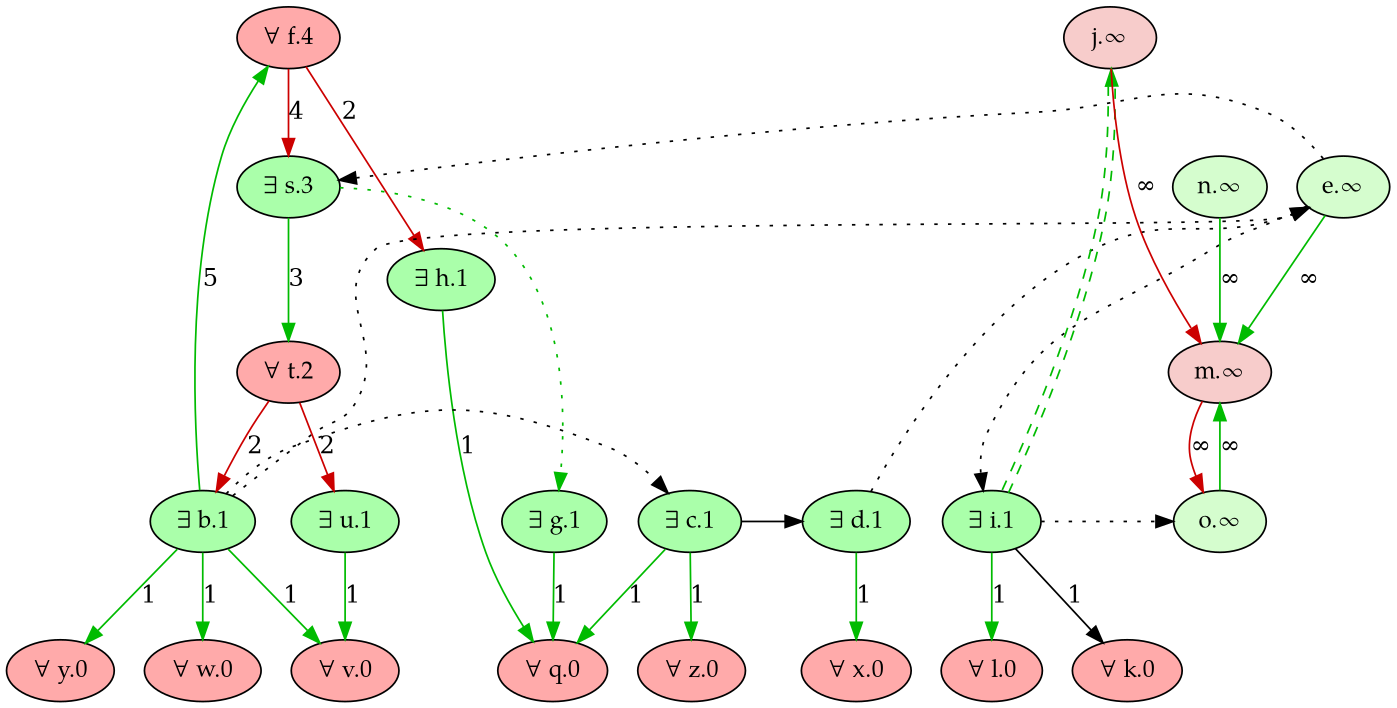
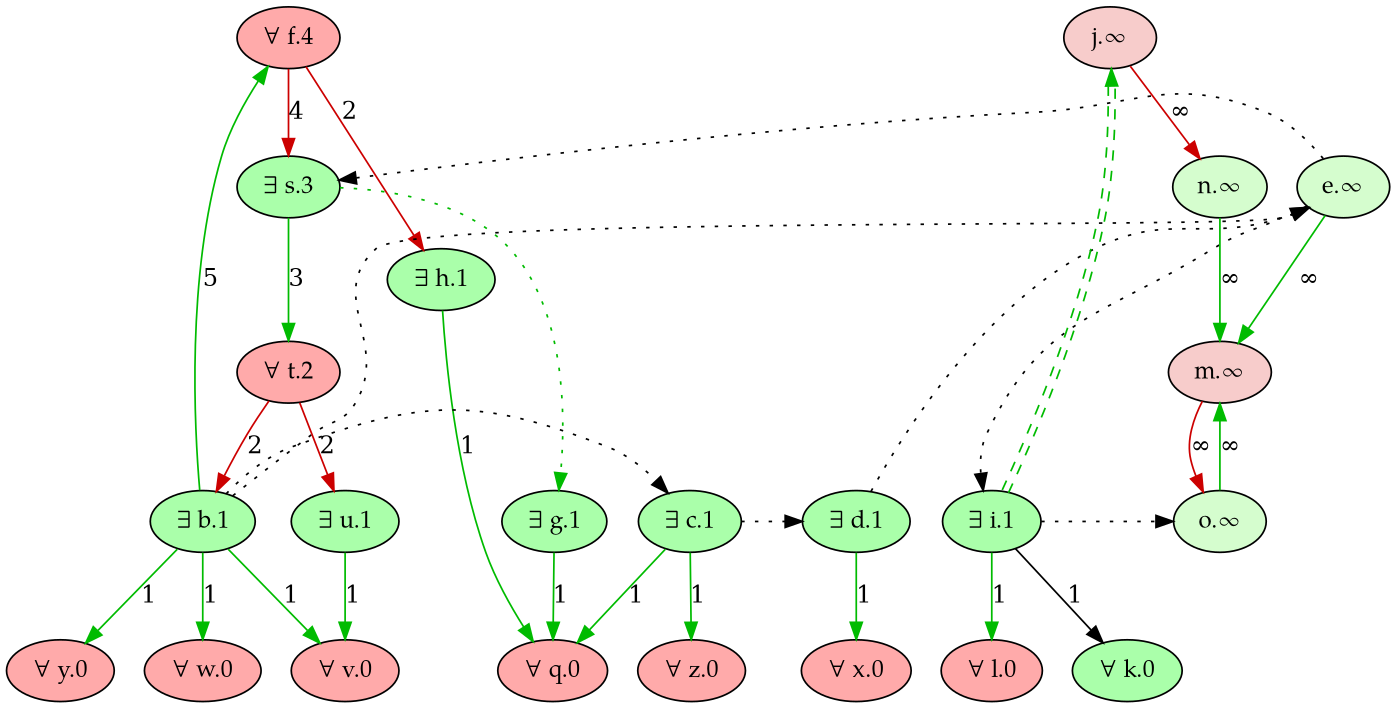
  digraph {
    rankdir=TB
    node [fillcolor="#FFAAAA" fontname=Palatino style=filled]
    edge [color="#00BB00" dir=forward style=solid]
    n1 [label="∀ v.0"]
    n2 [label="∀ z.0"]
    n3 [label="∀ y.0"]
    n4 [label="∀ x.0"]
    n5 [label="∀ w.0"]
    n6 [label="∀ q.0"]
    n7 [label="∀ l.0"]
-   n8 [label="∀ k.0"]
+   n8 [fillcolor="#AAFFAA" label="∀ k.0"]
    n9 [label="∀ f.4"]
    n10 [fillcolor="#AAFFAA" label="∃ h.1"]
    n11 [fillcolor="#AAFFAA" label="∃ s.3"]
    n12 [fillcolor="#AAFFAA" label="∃ u.1"]
    n13 [fillcolor="#AAFFAA" label="∃ b.1"]
    n14 [fillcolor="#AAFFAA" label="∃ c.1"]
    n15 [fillcolor="#d5fdce" label="e.∞"]
    n16 [fillcolor="#AAFFAA" label="∃ d.1"]
    n17 [fillcolor="#AAFFAA" label="∃ i.1"]
    n18 [fillcolor="#f7cccb" label="m.∞"]
    n19 [fillcolor="#d5fdce" label="o.∞"]
    n20 [fillcolor="#f7cccb" label="j.∞"]
    n21 [fillcolor="#d5fdce" label="n.∞"]
    n22 [fillcolor="#AAFFAA" label="∃ g.1"]
    n23 [label="∀ t.2"]
    subgraph sub_1 {
      rank=max
      n1
      n2
      n3
      n4
      n5
      n6
      n7
      n8
    }
    subgraph sub_2 {
      rank=min
      n9
    }
    n9 -> n10 [color="#CC0000" label=2]
    n9 -> n11 [color="#CC0000" label=4]
    n10 -> n6 [label=1]
    n11 -> n22 [constraint=false style=dotted]
    n11 -> n23 [label=3]
    n12 -> n1 [label=1]
    n13 -> n1 [label=1]
    n13 -> n3 [label=1]
    n13 -> n5 [label=1]
    n13 -> n9 [label=5]
    n13 -> n14 [color=black constraint=false style=dotted]
    n13 -> n15 [color=black constraint=false style=dotted]
    n14 -> n2 [label=1]
    n14 -> n6 [label=1]
-   n14 -> n16 [color=black constraint=false]
+   n14 -> n16 [color=black constraint=false style=dotted]
    n15 -> n11 [color=black constraint=false style=dotted]
    n15 -> n17 [color=black constraint=false style=dotted]
    n15 -> n18 [label="∞"]
    n16 -> n4 [label=1]
    n16 -> n15 [color=black constraint=false style=dotted]
    n17 -> n7 [label=1]
    n17 -> n8 [color=black label=1]
    n17 -> n19 [color=black constraint=false style=dotted]
    n17 -> n20 [color="#00BB00:invis:#00BB00" constraint=false style=dashed]
    n18 -> n19 [color="#CC0000" label="∞"]
    n19 -> n18 [label="∞"]
-   n20 -> n18 [color="#CC0000" label="∞"]
+   n20 -> n21 [color="#CC0000" label="∞"]
    n21 -> n18 [label="∞"]
    n22 -> n6 [label=1]
    n23 -> n12 [color="#CC0000" label=2]
    n23 -> n13 [color="#CC0000" label=2]
  }
